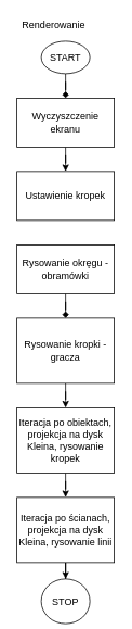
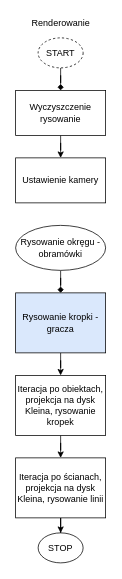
  <mxCell id="0" />
  <mxCell id="1" parent="0" />
  <mxCell id="2" style="edgeStyle=orthogonalEdgeStyle;rounded=0;orthogonalLoop=1;jettySize=auto;html=1;endArrow=diamond;" edge="1" parent="1" source="3" target="7"><mxGeometry relative="1" as="geometry" /></mxCell>
- <mxCell id="3" value="START" style="ellipse;whiteSpace=wrap;html=1;" vertex="1" parent="1"><mxGeometry x="50" y="50" width="60" height="40" as="geometry" /></mxCell>
- <mxCell id="4" value="Renderowanie" style="text;html=1;align=center;verticalAlign=middle;resizable=0;points=[];autosize=1;strokeColor=none;fillColor=none;" vertex="1" parent="1"><mxGeometry x="20" y="20" width="90" height="20" as="geometry" /></mxCell>
- <mxCell id="5" value="Ustawienie kropek" style="rounded=0;whiteSpace=wrap;html=1;" vertex="1" parent="1"><mxGeometry x="20" y="210" width="120" height="60" as="geometry" /></mxCell>
+ <mxCell id="3" value="START" style="ellipse;whiteSpace=wrap;html=1;dashed=1;" vertex="1" parent="1"><mxGeometry x="50" y="50" width="60" height="40" as="geometry" /></mxCell>
+ <mxCell id="4" value="Renderowanie" style="text;html=1;align=center;verticalAlign=middle;resizable=0;points=[];autosize=1;strokeColor=none;fillColor=none;" vertex="1" parent="1"><mxGeometry x="35" y="20" width="90" height="20" as="geometry" /></mxCell>
+ <mxCell id="5" value="Ustawienie kamery" style="rounded=0;whiteSpace=wrap;html=1;" vertex="1" parent="1"><mxGeometry x="20" y="210" width="120" height="60" as="geometry" /></mxCell>
  <mxCell id="6" style="edgeStyle=orthogonalEdgeStyle;rounded=0;orthogonalLoop=1;jettySize=auto;html=1;" edge="1" parent="1" source="7" target="5"><mxGeometry relative="1" as="geometry" /></mxCell>
- <mxCell id="7" value="Wyczyszczenie ekranu" style="rounded=0;whiteSpace=wrap;html=1;" vertex="1" parent="1"><mxGeometry x="20" y="120" width="120" height="60" as="geometry" /></mxCell>
+ <mxCell id="7" value="Wyczyszczenie rysowanie" style="rounded=0;whiteSpace=wrap;html=1;" vertex="1" parent="1"><mxGeometry x="20" y="120" width="120" height="60" as="geometry" /></mxCell>
  <mxCell id="8" style="edgeStyle=orthogonalEdgeStyle;rounded=0;orthogonalLoop=1;jettySize=auto;html=1;endArrow=diamond;" edge="1" parent="1" source="9" target="11"><mxGeometry relative="1" as="geometry" /></mxCell>
- <mxCell id="9" value="Rysowanie okręgu - obramówki" style="rounded=0;whiteSpace=wrap;html=1;" vertex="1" parent="1"><mxGeometry x="20" y="300" width="120" height="60" as="geometry" /></mxCell>
+ <mxCell id="9" value="Rysowanie okręgu - obramówki" style="ellipse;whiteSpace=wrap;html=1;" vertex="1" parent="1"><mxGeometry x="20" y="300" width="120" height="60" as="geometry" /></mxCell>
  <mxCell id="10" style="edgeStyle=orthogonalEdgeStyle;rounded=0;orthogonalLoop=1;jettySize=auto;html=1;" edge="1" parent="1" source="11" target="13"><mxGeometry relative="1" as="geometry" /></mxCell>
- <mxCell id="11" value="Rysowanie kropki - gracza" style="rounded=0;whiteSpace=wrap;html=1;" vertex="1" parent="1"><mxGeometry x="20" y="390" width="120" height="80" as="geometry" /></mxCell>
+ <mxCell id="11" value="Rysowanie kropki - gracza" style="rounded=0;whiteSpace=wrap;html=1;fillColor=#dae8fc;" vertex="1" parent="1"><mxGeometry x="20" y="390" width="120" height="80" as="geometry" /></mxCell>
  <mxCell id="12" style="edgeStyle=orthogonalEdgeStyle;rounded=0;orthogonalLoop=1;jettySize=auto;html=1;entryX=0.5;entryY=0;entryDx=0;entryDy=0;" edge="1" parent="1" source="13" target="16"><mxGeometry relative="1" as="geometry" /></mxCell>
  <mxCell id="13" value="Iteracja po obiektach, projekcja na dysk Kleina, rysowanie kropek" style="rounded=0;whiteSpace=wrap;html=1;" vertex="1" parent="1"><mxGeometry x="20" y="500" width="120" height="80" as="geometry" /></mxCell>
- <mxCell id="14" value="STOP" style="ellipse;whiteSpace=wrap;html=1;" vertex="1" parent="1"><mxGeometry x="50" y="710" width="60" height="55" as="geometry" /></mxCell>
+ <mxCell id="14" value="STOP" style="ellipse;whiteSpace=wrap;html=1;" vertex="1" parent="1"><mxGeometry x="50" y="710" width="60" height="40" as="geometry" /></mxCell>
  <mxCell id="15" style="edgeStyle=orthogonalEdgeStyle;rounded=0;orthogonalLoop=1;jettySize=auto;html=1;" edge="1" parent="1" source="16" target="14"><mxGeometry relative="1" as="geometry" /></mxCell>
  <mxCell id="16" value="Iteracja po ścianach, projekcja na dysk Kleina, rysowanie linii" style="rounded=0;whiteSpace=wrap;html=1;" vertex="1" parent="1"><mxGeometry x="20" y="610" width="120" height="80" as="geometry" /></mxCell>
